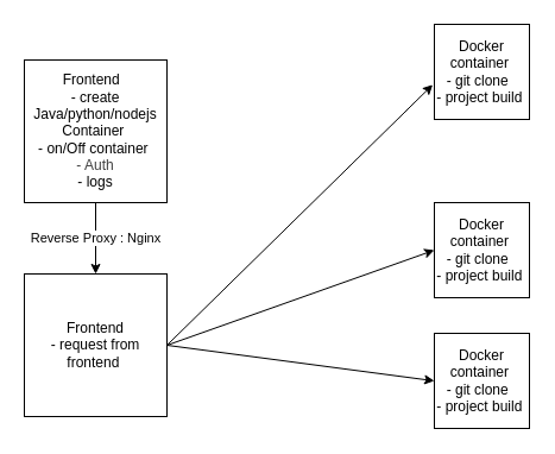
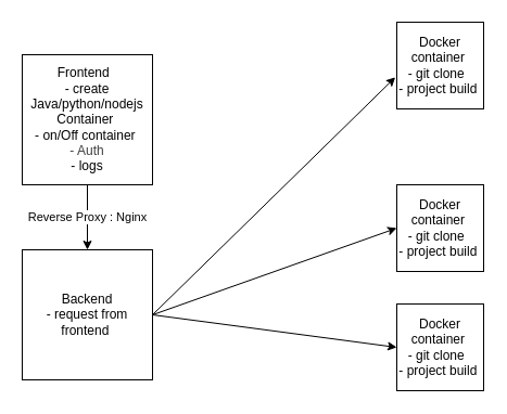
  <mxCell id="0" />
  <mxCell id="1" parent="0" />
  <mxCell id="2" value="Docker container&amp;nbsp;&lt;div&gt;- git clone&amp;nbsp;&amp;nbsp;&lt;/div&gt;&lt;div&gt;- project build&amp;nbsp;&lt;/div&gt;" style="whiteSpace=wrap;html=1;aspect=fixed;" vertex="1" parent="1"><mxGeometry x="365" y="20" width="80" height="80" as="geometry" /></mxCell>
  <mxCell id="3" style="edgeStyle=none;html=1;exitX=1;exitY=0.5;exitDx=0;exitDy=0;entryX=0;entryY=0.5;entryDx=0;entryDy=0;" edge="1" parent="1" source="5" target="8"><mxGeometry relative="1" as="geometry" /></mxCell>
  <mxCell id="4" style="edgeStyle=none;html=1;exitX=1;exitY=0.5;exitDx=0;exitDy=0;entryX=0;entryY=0.5;entryDx=0;entryDy=0;" edge="1" parent="1" source="5" target="9"><mxGeometry relative="1" as="geometry" /></mxCell>
- <mxCell id="5" value="Frontend&lt;div&gt;- request from frontend&amp;nbsp;&lt;/div&gt;" style="whiteSpace=wrap;html=1;aspect=fixed;" vertex="1" parent="1"><mxGeometry x="20" y="230" width="120" height="120" as="geometry" /></mxCell>
+ <mxCell id="5" value="Backend&lt;div&gt;- request from frontend&amp;nbsp;&lt;/div&gt;" style="whiteSpace=wrap;html=1;aspect=fixed;" vertex="1" parent="1"><mxGeometry x="20" y="230" width="120" height="120" as="geometry" /></mxCell>
  <mxCell id="6" value="Reverse Proxy : Nginx" style="edgeStyle=none;html=1;exitX=0.5;exitY=1;exitDx=0;exitDy=0;entryX=0.5;entryY=0;entryDx=0;entryDy=0;" edge="1" parent="1" source="7" target="5"><mxGeometry relative="1" as="geometry" /></mxCell>
  <mxCell id="7" value="Frontend&amp;nbsp;&lt;span style=&quot;background-color: transparent;&quot;&gt;&amp;nbsp;&lt;/span&gt;&lt;div&gt;- create Java/python/nodejs Container&amp;nbsp;&lt;/div&gt;&lt;div&gt;- on/Off container&amp;nbsp;&lt;/div&gt;&lt;div&gt;&lt;span style=&quot;color: rgb(63, 63, 63);&quot;&gt;- Auth&lt;/span&gt;&lt;/div&gt;&lt;div&gt;- logs&lt;/div&gt;" style="whiteSpace=wrap;html=1;aspect=fixed;" vertex="1" parent="1"><mxGeometry x="20" y="50" width="120" height="120" as="geometry" /></mxCell>
  <mxCell id="8" value="Docker container&amp;nbsp;&lt;div&gt;- git clone&amp;nbsp;&amp;nbsp;&lt;/div&gt;&lt;div&gt;- project build&amp;nbsp;&lt;/div&gt;" style="whiteSpace=wrap;html=1;aspect=fixed;" vertex="1" parent="1"><mxGeometry x="365" y="170" width="80" height="80" as="geometry" /></mxCell>
  <mxCell id="9" value="Docker container&amp;nbsp;&lt;div&gt;- git clone&amp;nbsp;&amp;nbsp;&lt;/div&gt;&lt;div&gt;- project build&amp;nbsp;&lt;/div&gt;" style="whiteSpace=wrap;html=1;aspect=fixed;" vertex="1" parent="1"><mxGeometry x="365" y="280" width="80" height="80" as="geometry" /></mxCell>
  <mxCell id="10" style="edgeStyle=none;html=1;exitX=1;exitY=0.5;exitDx=0;exitDy=0;entryX=-0.017;entryY=0.635;entryDx=0;entryDy=0;entryPerimeter=0;" edge="1" parent="1" source="5" target="2"><mxGeometry relative="1" as="geometry" /></mxCell>
